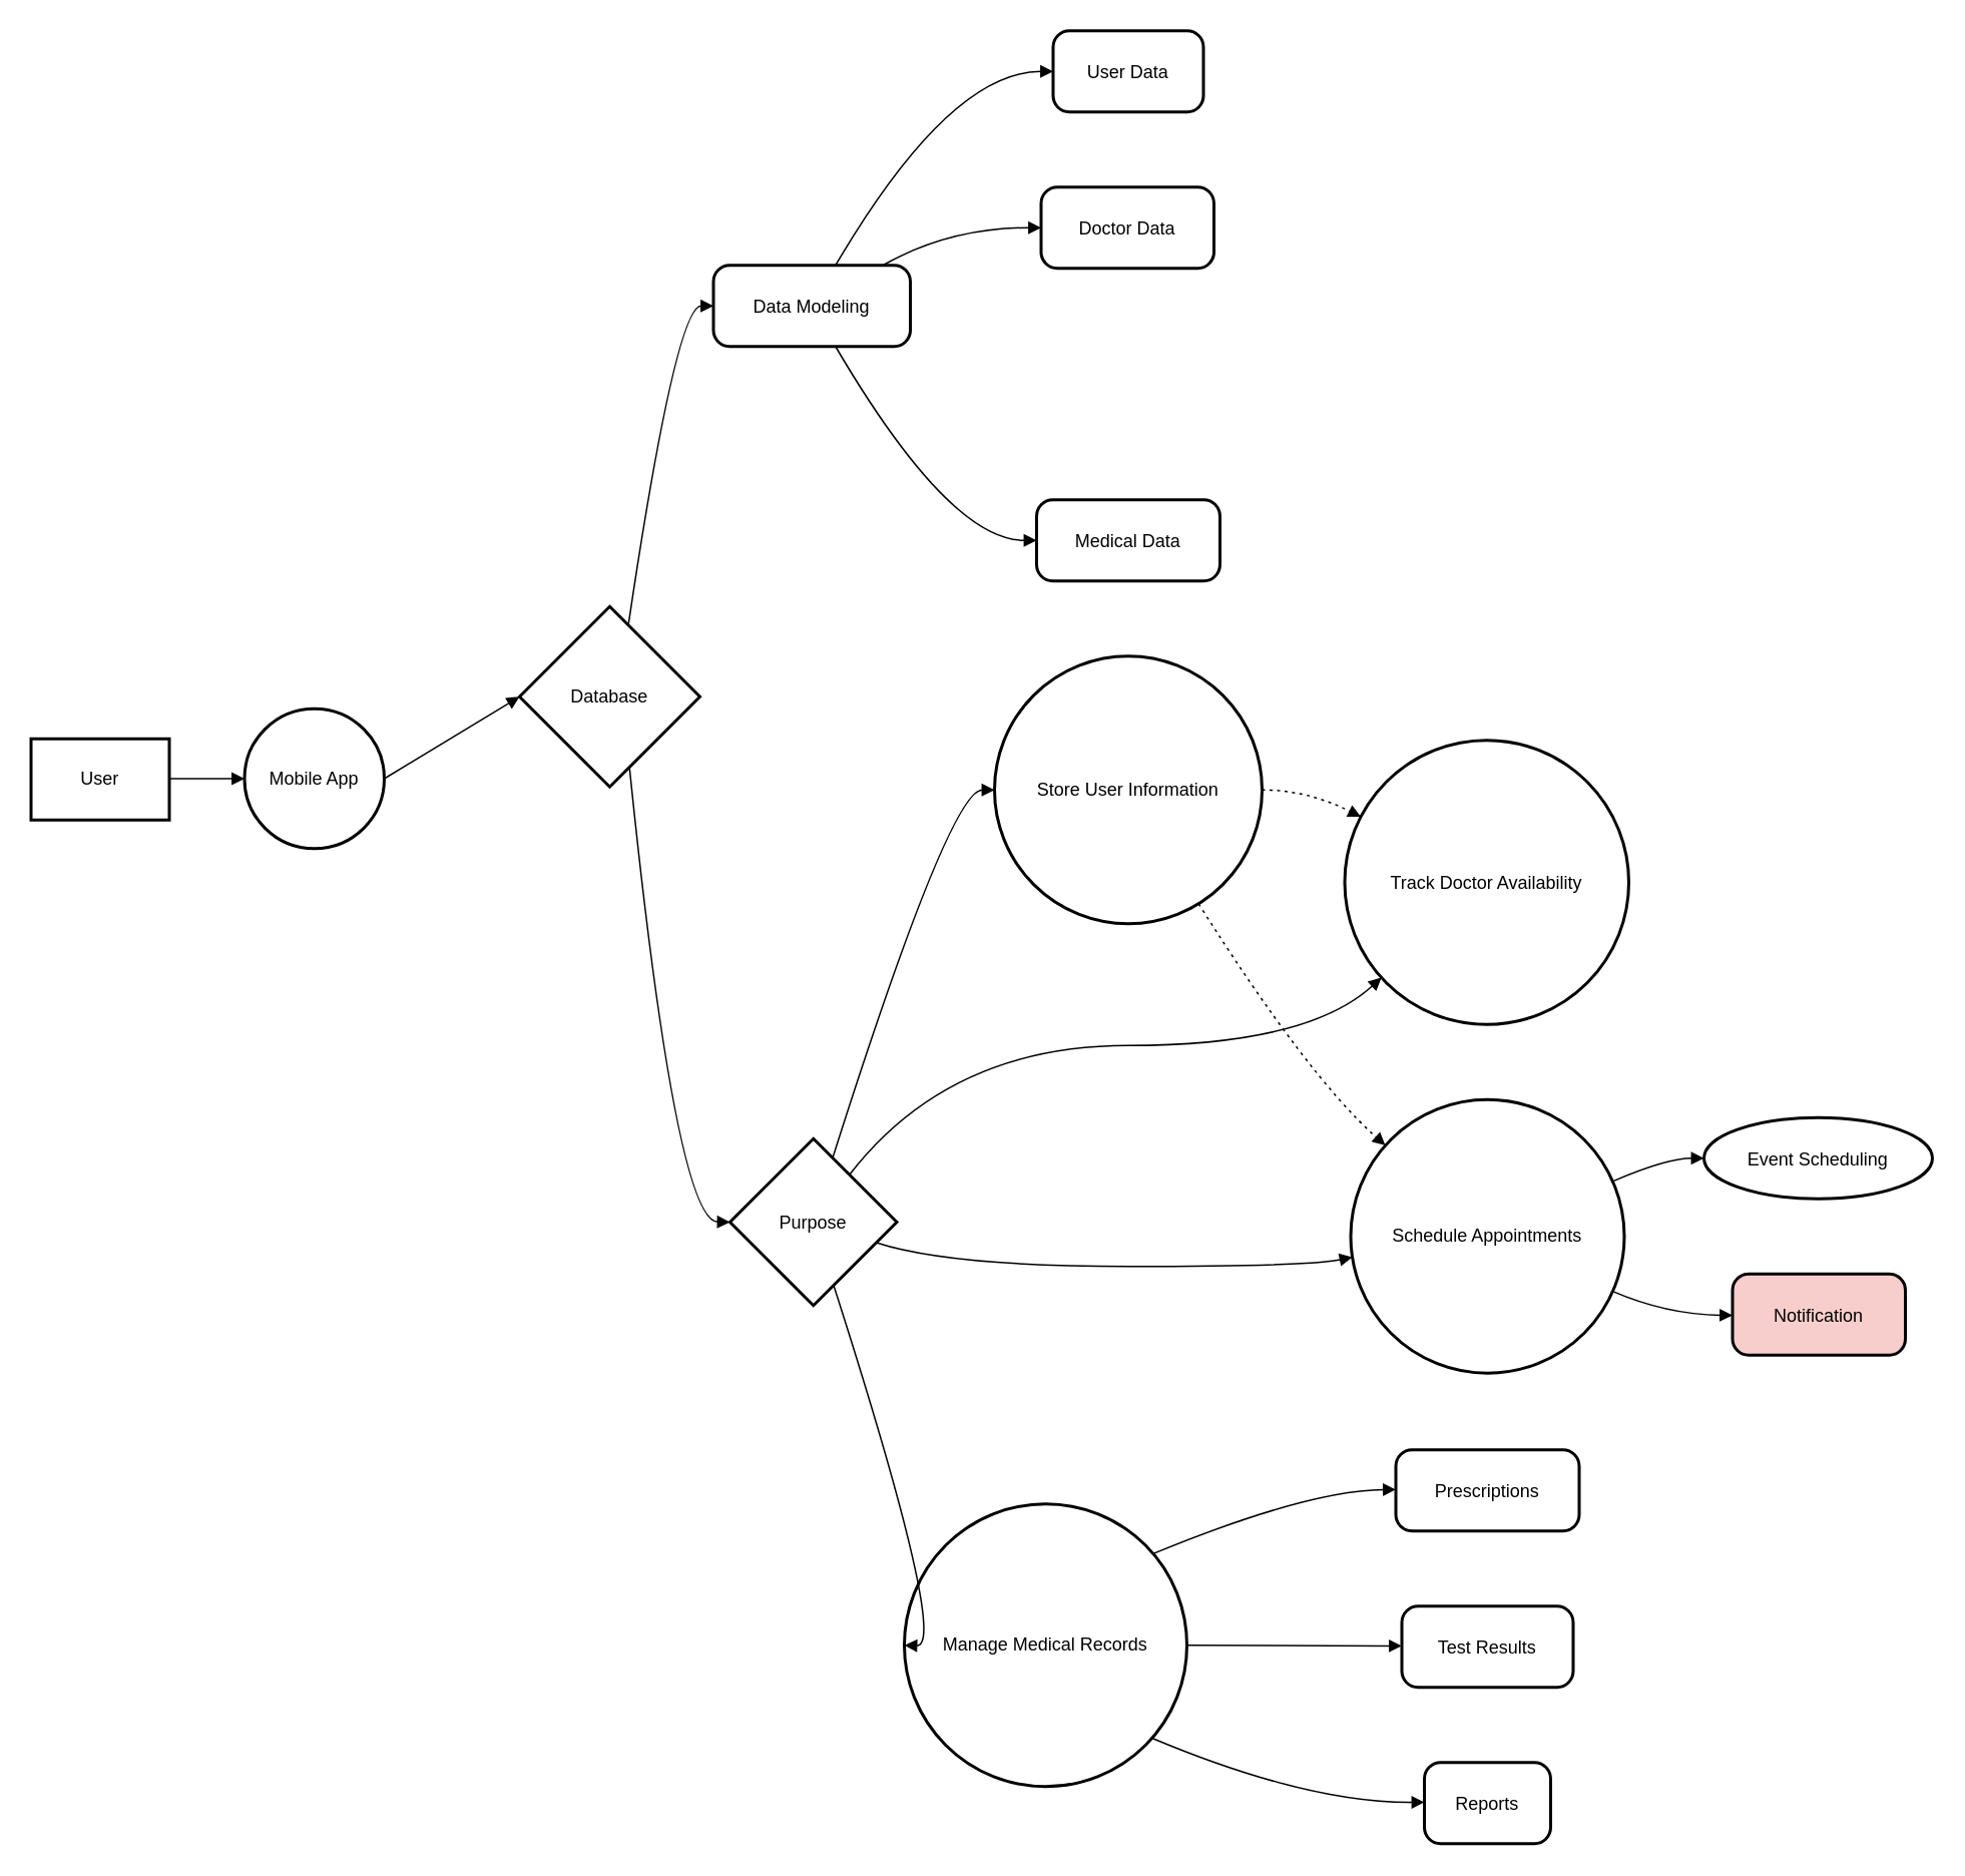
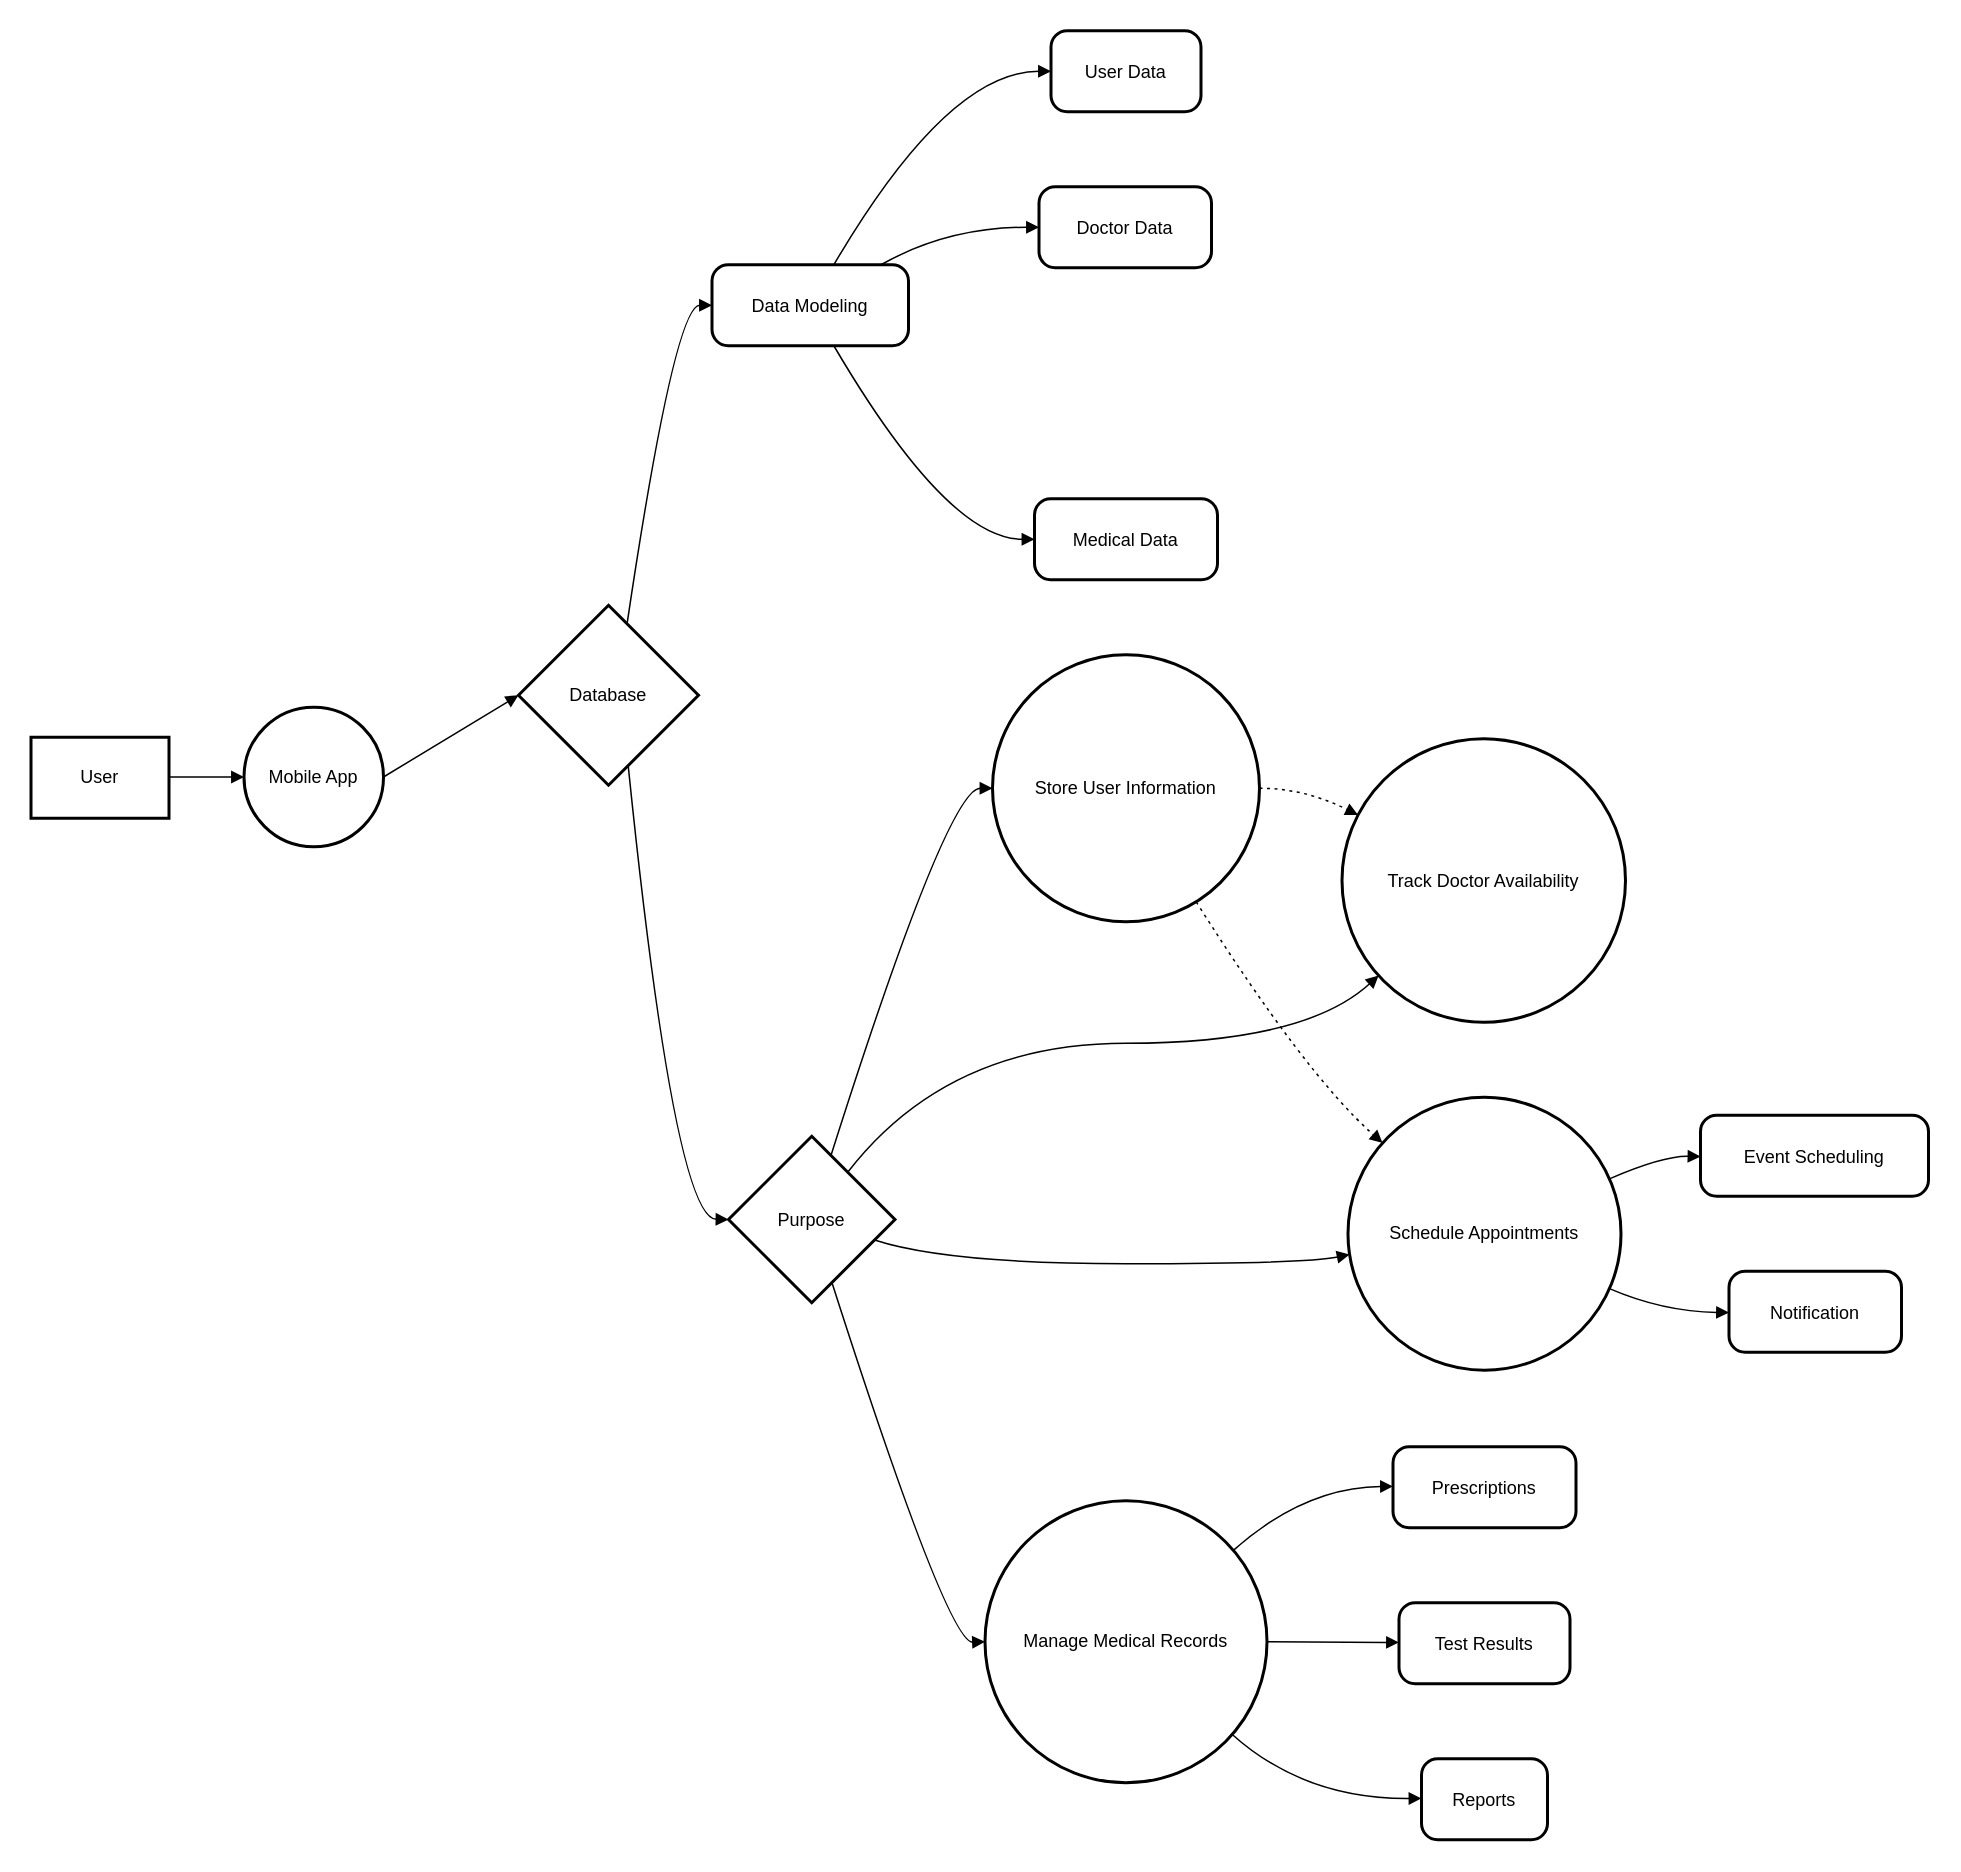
  <mxCell id="0" />
  <mxCell id="1" parent="0" />
  <mxCell id="2" value="User" style="whiteSpace=wrap;strokeWidth=2;" vertex="1" parent="1"><mxGeometry x="20" y="491" width="92" height="54" as="geometry" /></mxCell>
  <mxCell id="3" value="Mobile App" style="ellipse;aspect=fixed;strokeWidth=2;whiteSpace=wrap;" vertex="1" parent="1"><mxGeometry x="162" y="471" width="93" height="93" as="geometry" /></mxCell>
  <mxCell id="4" value="Database" style="rhombus;strokeWidth=2;whiteSpace=wrap;" vertex="1" parent="1"><mxGeometry x="345" y="403" width="120" height="120" as="geometry" /></mxCell>
  <mxCell id="5" value="Data Modeling" style="rounded=1;arcSize=20;strokeWidth=2" vertex="1" parent="1"><mxGeometry x="474" y="176" width="131" height="54" as="geometry" /></mxCell>
  <mxCell id="6" value="User Data" style="rounded=1;arcSize=20;strokeWidth=2" vertex="1" parent="1"><mxGeometry x="700" y="20" width="100" height="54" as="geometry" /></mxCell>
  <mxCell id="7" value="Doctor Data" style="rounded=1;arcSize=20;strokeWidth=2" vertex="1" parent="1"><mxGeometry x="692" y="124" width="115" height="54" as="geometry" /></mxCell>
  <mxCell id="8" value="Medical Data" style="rounded=1;arcSize=20;strokeWidth=2" vertex="1" parent="1"><mxGeometry x="689" y="332" width="122" height="54" as="geometry" /></mxCell>
  <mxCell id="9" value="Purpose" style="rhombus;strokeWidth=2;whiteSpace=wrap;" vertex="1" parent="1"><mxGeometry x="485" y="757" width="111" height="111" as="geometry" /></mxCell>
  <mxCell id="10" value="Store User Information" style="ellipse;aspect=fixed;strokeWidth=2;whiteSpace=wrap;" vertex="1" parent="1"><mxGeometry x="661" y="436" width="178" height="178" as="geometry" /></mxCell>
  <mxCell id="11" value="Track Doctor Availability" style="ellipse;aspect=fixed;strokeWidth=2;whiteSpace=wrap;" vertex="1" parent="1"><mxGeometry x="894" y="492" width="189" height="189" as="geometry" /></mxCell>
  <mxCell id="12" value="Schedule Appointments" style="ellipse;aspect=fixed;strokeWidth=2;whiteSpace=wrap;" vertex="1" parent="1"><mxGeometry x="898" y="731" width="182" height="182" as="geometry" /></mxCell>
- <mxCell id="13" value="Event Scheduling" style="ellipse;arcSize=20;strokeWidth=2;" vertex="1" parent="1"><mxGeometry x="1133" y="743" width="152" height="54" as="geometry" /></mxCell>
- <mxCell id="14" value="Notification" style="rounded=1;arcSize=20;strokeWidth=2;fillColor=#f8cecc;" vertex="1" parent="1"><mxGeometry x="1152" y="847" width="115" height="54" as="geometry" /></mxCell>
- <mxCell id="15" value="Manage Medical Records" style="ellipse;aspect=fixed;strokeWidth=2;whiteSpace=wrap;" vertex="1" parent="1"><mxGeometry x="601" y="1000" width="188" height="188" as="geometry" /></mxCell>
+ <mxCell id="13" value="Event Scheduling" style="rounded=1;arcSize=20;strokeWidth=2" vertex="1" parent="1"><mxGeometry x="1133" y="743" width="152" height="54" as="geometry" /></mxCell>
+ <mxCell id="14" value="Notification" style="rounded=1;arcSize=20;strokeWidth=2" vertex="1" parent="1"><mxGeometry x="1152" y="847" width="115" height="54" as="geometry" /></mxCell>
+ <mxCell id="15" value="Manage Medical Records" style="ellipse;aspect=fixed;strokeWidth=2;whiteSpace=wrap;" vertex="1" parent="1"><mxGeometry x="656" y="1000" width="188" height="188" as="geometry" /></mxCell>
  <mxCell id="16" value="Prescriptions" style="rounded=1;arcSize=20;strokeWidth=2" vertex="1" parent="1"><mxGeometry x="928" y="964" width="122" height="54" as="geometry" /></mxCell>
  <mxCell id="17" value="Test Results" style="rounded=1;arcSize=20;strokeWidth=2" vertex="1" parent="1"><mxGeometry x="932" y="1068" width="114" height="54" as="geometry" /></mxCell>
  <mxCell id="18" value="Reports" style="rounded=1;arcSize=20;strokeWidth=2" vertex="1" parent="1"><mxGeometry x="947" y="1172" width="84" height="54" as="geometry" /></mxCell>
  <mxCell id="19" value="" style="curved=1;startArrow=none;endArrow=block;exitX=1;exitY=0.49;entryX=0;entryY=0.5;" edge="1" parent="1" source="2" target="3"><mxGeometry relative="1" as="geometry"><Array as="points" /></mxGeometry></mxCell>
  <mxCell id="20" value="" style="curved=1;startArrow=none;endArrow=block;exitX=1;exitY=0.5;entryX=0;entryY=0.5;" edge="1" parent="1" source="3" target="4"><mxGeometry relative="1" as="geometry"><Array as="points" /></mxGeometry></mxCell>
  <mxCell id="21" value="" style="curved=1;startArrow=none;endArrow=block;exitX=0.63;exitY=0;entryX=0;entryY=0.5;" edge="1" parent="1" source="4" target="5"><mxGeometry relative="1" as="geometry"><Array as="points"><mxPoint x="449" y="203" /></Array></mxGeometry></mxCell>
  <mxCell id="22" value="" style="curved=1;startArrow=none;endArrow=block;exitX=0.62;exitY=0;entryX=0;entryY=0.5;" edge="1" parent="1" source="5" target="6"><mxGeometry relative="1" as="geometry"><Array as="points"><mxPoint x="631" y="47" /></Array></mxGeometry></mxCell>
  <mxCell id="23" value="" style="curved=1;startArrow=none;endArrow=block;exitX=0.86;exitY=0;entryX=0;entryY=0.5;" edge="1" parent="1" source="5" target="7"><mxGeometry relative="1" as="geometry"><Array as="points"><mxPoint x="631" y="151" /></Array></mxGeometry></mxCell>
  <mxCell id="24" value="" style="curved=1;startArrow=none;endArrow=block;exitX=0.62;exitY=1;entryX=0;entryY=0.5;" edge="1" parent="1" source="5" target="8"><mxGeometry relative="1" as="geometry"><Array as="points"><mxPoint x="631" y="359" /></Array></mxGeometry></mxCell>
  <mxCell id="25" value="" style="curved=1;startArrow=none;endArrow=block;exitX=0.64;exitY=1;entryX=0;entryY=0.5;" edge="1" parent="1" source="4" target="9"><mxGeometry relative="1" as="geometry"><Array as="points"><mxPoint x="449" y="812" /></Array></mxGeometry></mxCell>
  <mxCell id="26" value="" style="curved=1;startArrow=none;endArrow=block;exitX=0.65;exitY=0;entryX=0;entryY=0.5;" edge="1" parent="1" source="9" target="10"><mxGeometry relative="1" as="geometry"><Array as="points"><mxPoint x="631" y="525" /></Array></mxGeometry></mxCell>
  <mxCell id="27" value="" style="curved=1;dashed=1;dashPattern=2 3;startArrow=none;endArrow=block;exitX=1;exitY=0.5;entryX=0;entryY=0.24;" edge="1" parent="1" source="10" target="11"><mxGeometry relative="1" as="geometry"><Array as="points"><mxPoint x="869" y="525" /></Array></mxGeometry></mxCell>
  <mxCell id="28" value="" style="curved=1;dashed=1;dashPattern=2 3;startArrow=none;endArrow=block;exitX=0.81;exitY=1;entryX=0;entryY=0.05;" edge="1" parent="1" source="10" target="12"><mxGeometry relative="1" as="geometry"><Array as="points"><mxPoint x="869" y="715" /></Array></mxGeometry></mxCell>
  <mxCell id="29" value="" style="curved=1;startArrow=none;endArrow=block;exitX=0.88;exitY=0;entryX=0;entryY=0.95;" edge="1" parent="1" source="9" target="11"><mxGeometry relative="1" as="geometry"><Array as="points"><mxPoint x="631" y="695" /><mxPoint x="869" y="695" /></Array></mxGeometry></mxCell>
  <mxCell id="30" value="" style="curved=1;startArrow=none;endArrow=block;exitX=0.99;exitY=0.66;entryX=0;entryY=0.58;" edge="1" parent="1" source="9" target="12"><mxGeometry relative="1" as="geometry"><Array as="points"><mxPoint x="631" y="842" /><mxPoint x="869" y="842" /></Array></mxGeometry></mxCell>
  <mxCell id="31" value="" style="curved=1;startArrow=none;endArrow=block;exitX=1;exitY=0.28;entryX=0;entryY=0.51;" edge="1" parent="1" source="12" target="13"><mxGeometry relative="1" as="geometry"><Array as="points"><mxPoint x="1108" y="770" /></Array></mxGeometry></mxCell>
  <mxCell id="32" value="" style="curved=1;startArrow=none;endArrow=block;exitX=1;exitY=0.72;entryX=0;entryY=0.51;" edge="1" parent="1" source="12" target="14"><mxGeometry relative="1" as="geometry"><Array as="points"><mxPoint x="1108" y="874" /></Array></mxGeometry></mxCell>
  <mxCell id="33" value="" style="curved=1;startArrow=none;endArrow=block;exitX=0.66;exitY=1;entryX=0;entryY=0.5;" edge="1" parent="1" source="9" target="15"><mxGeometry relative="1" as="geometry"><Array as="points"><mxPoint x="631" y="1095" /></Array></mxGeometry></mxCell>
  <mxCell id="34" value="" style="curved=1;startArrow=none;endArrow=block;exitX=1;exitY=0.07;entryX=0;entryY=0.49;" edge="1" parent="1" source="15" target="16"><mxGeometry relative="1" as="geometry"><Array as="points"><mxPoint x="869" y="991" /></Array></mxGeometry></mxCell>
  <mxCell id="35" value="" style="curved=1;startArrow=none;endArrow=block;exitX=1;exitY=0.5;entryX=0;entryY=0.49;" edge="1" parent="1" source="15" target="17"><mxGeometry relative="1" as="geometry"><Array as="points" /></mxGeometry></mxCell>
  <mxCell id="36" value="" style="curved=1;startArrow=none;endArrow=block;exitX=1;exitY=0.94;entryX=0;entryY=0.49;" edge="1" parent="1" source="15" target="18"><mxGeometry relative="1" as="geometry"><Array as="points"><mxPoint x="869" y="1199" /></Array></mxGeometry></mxCell>
